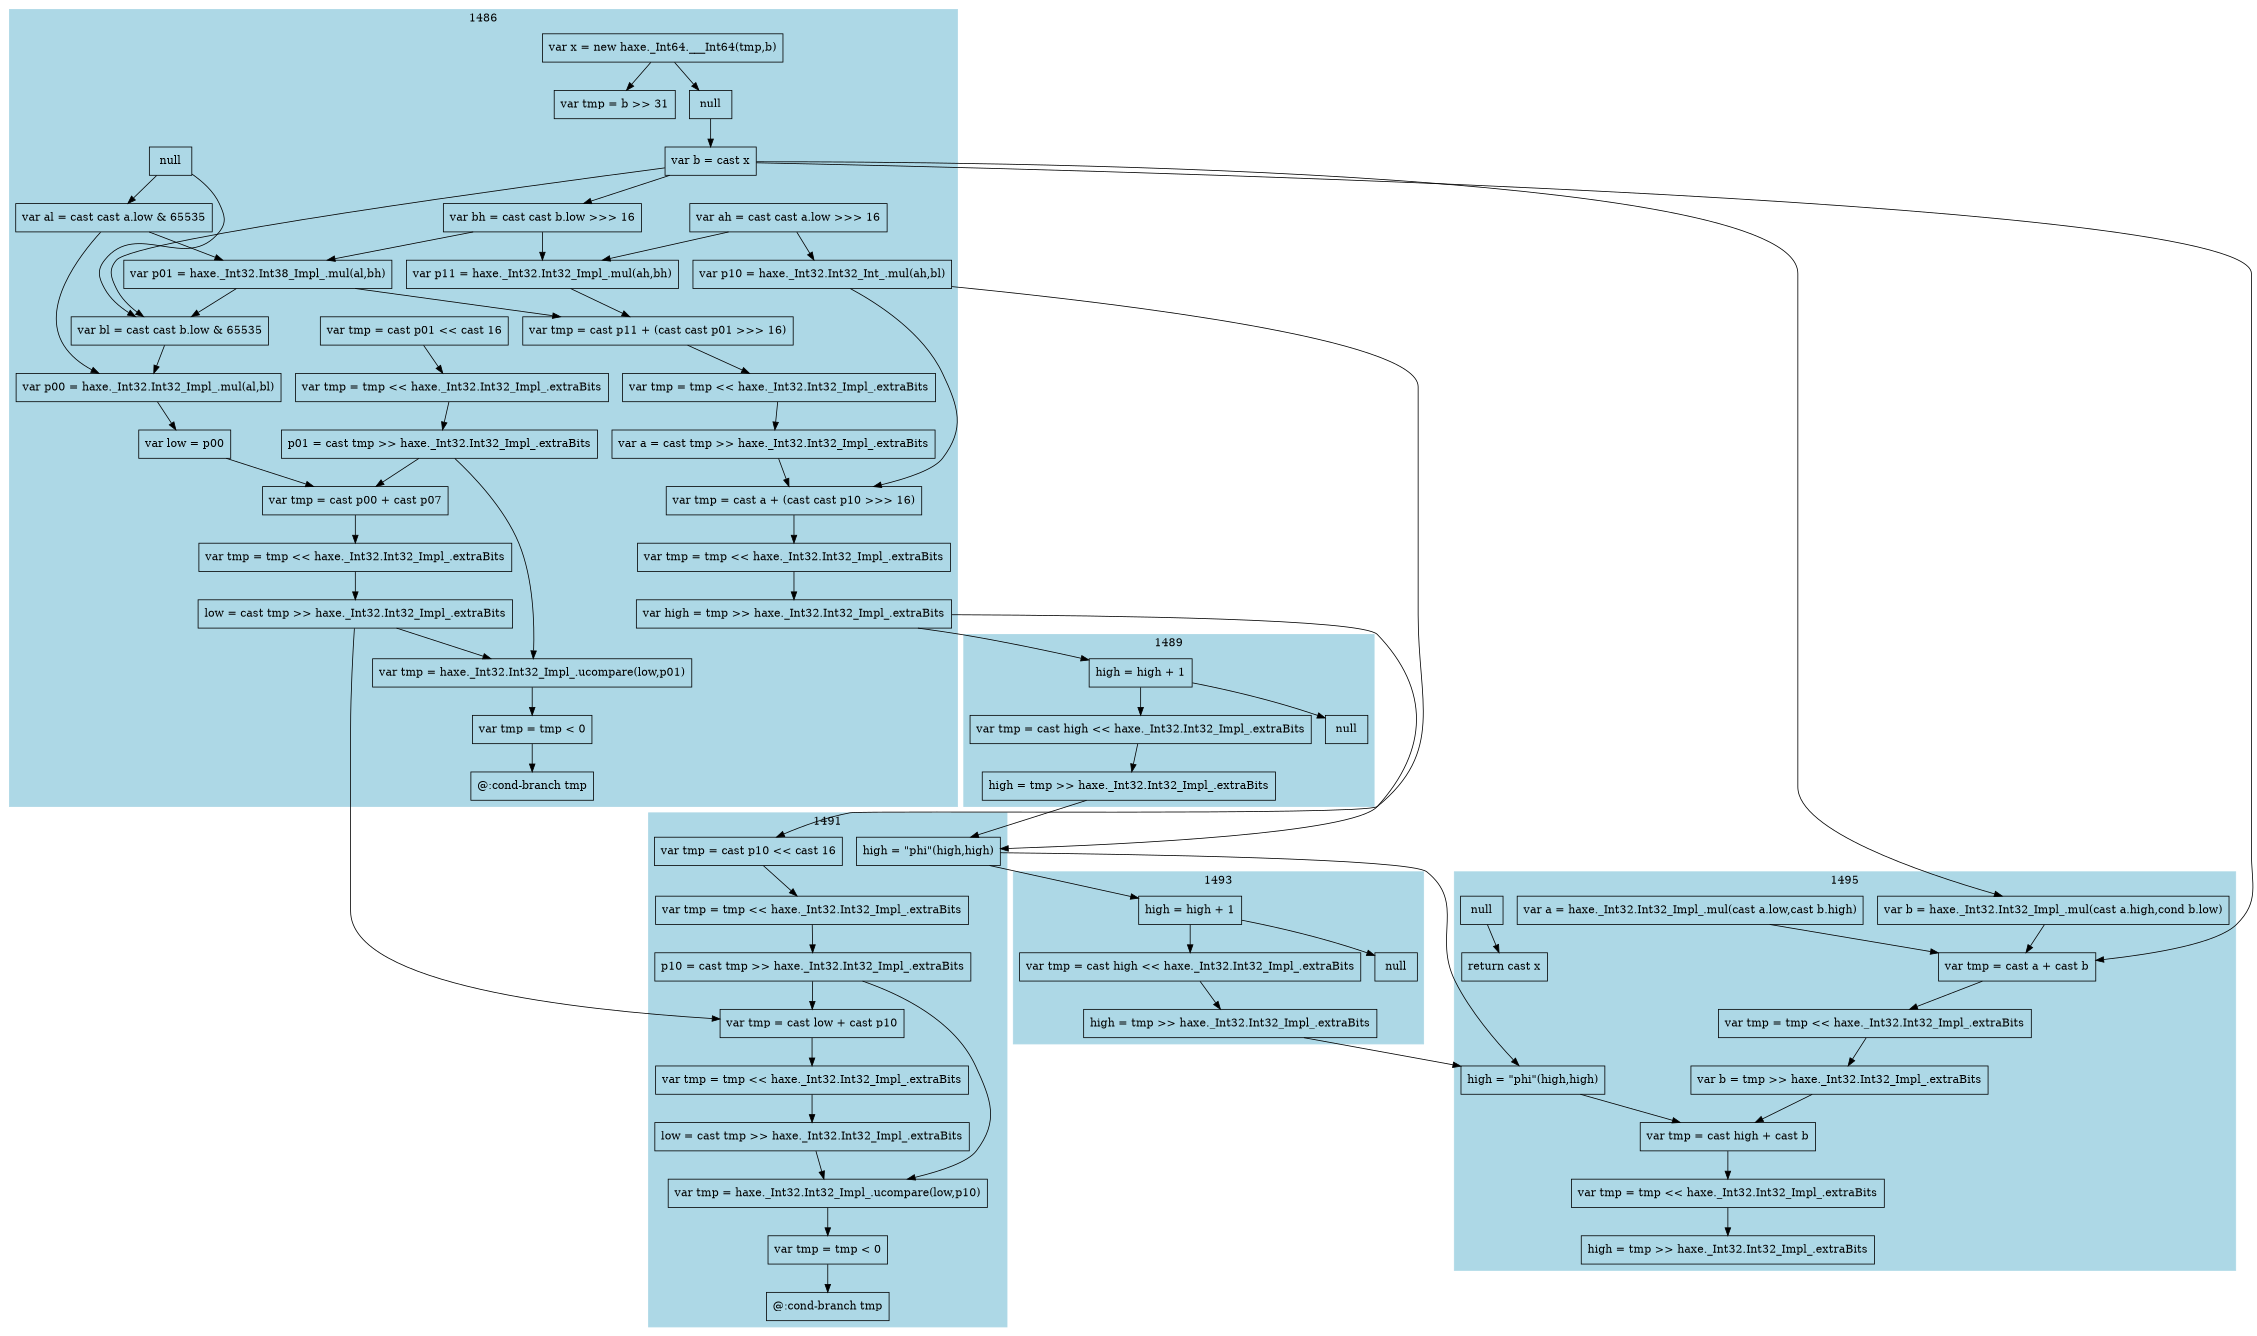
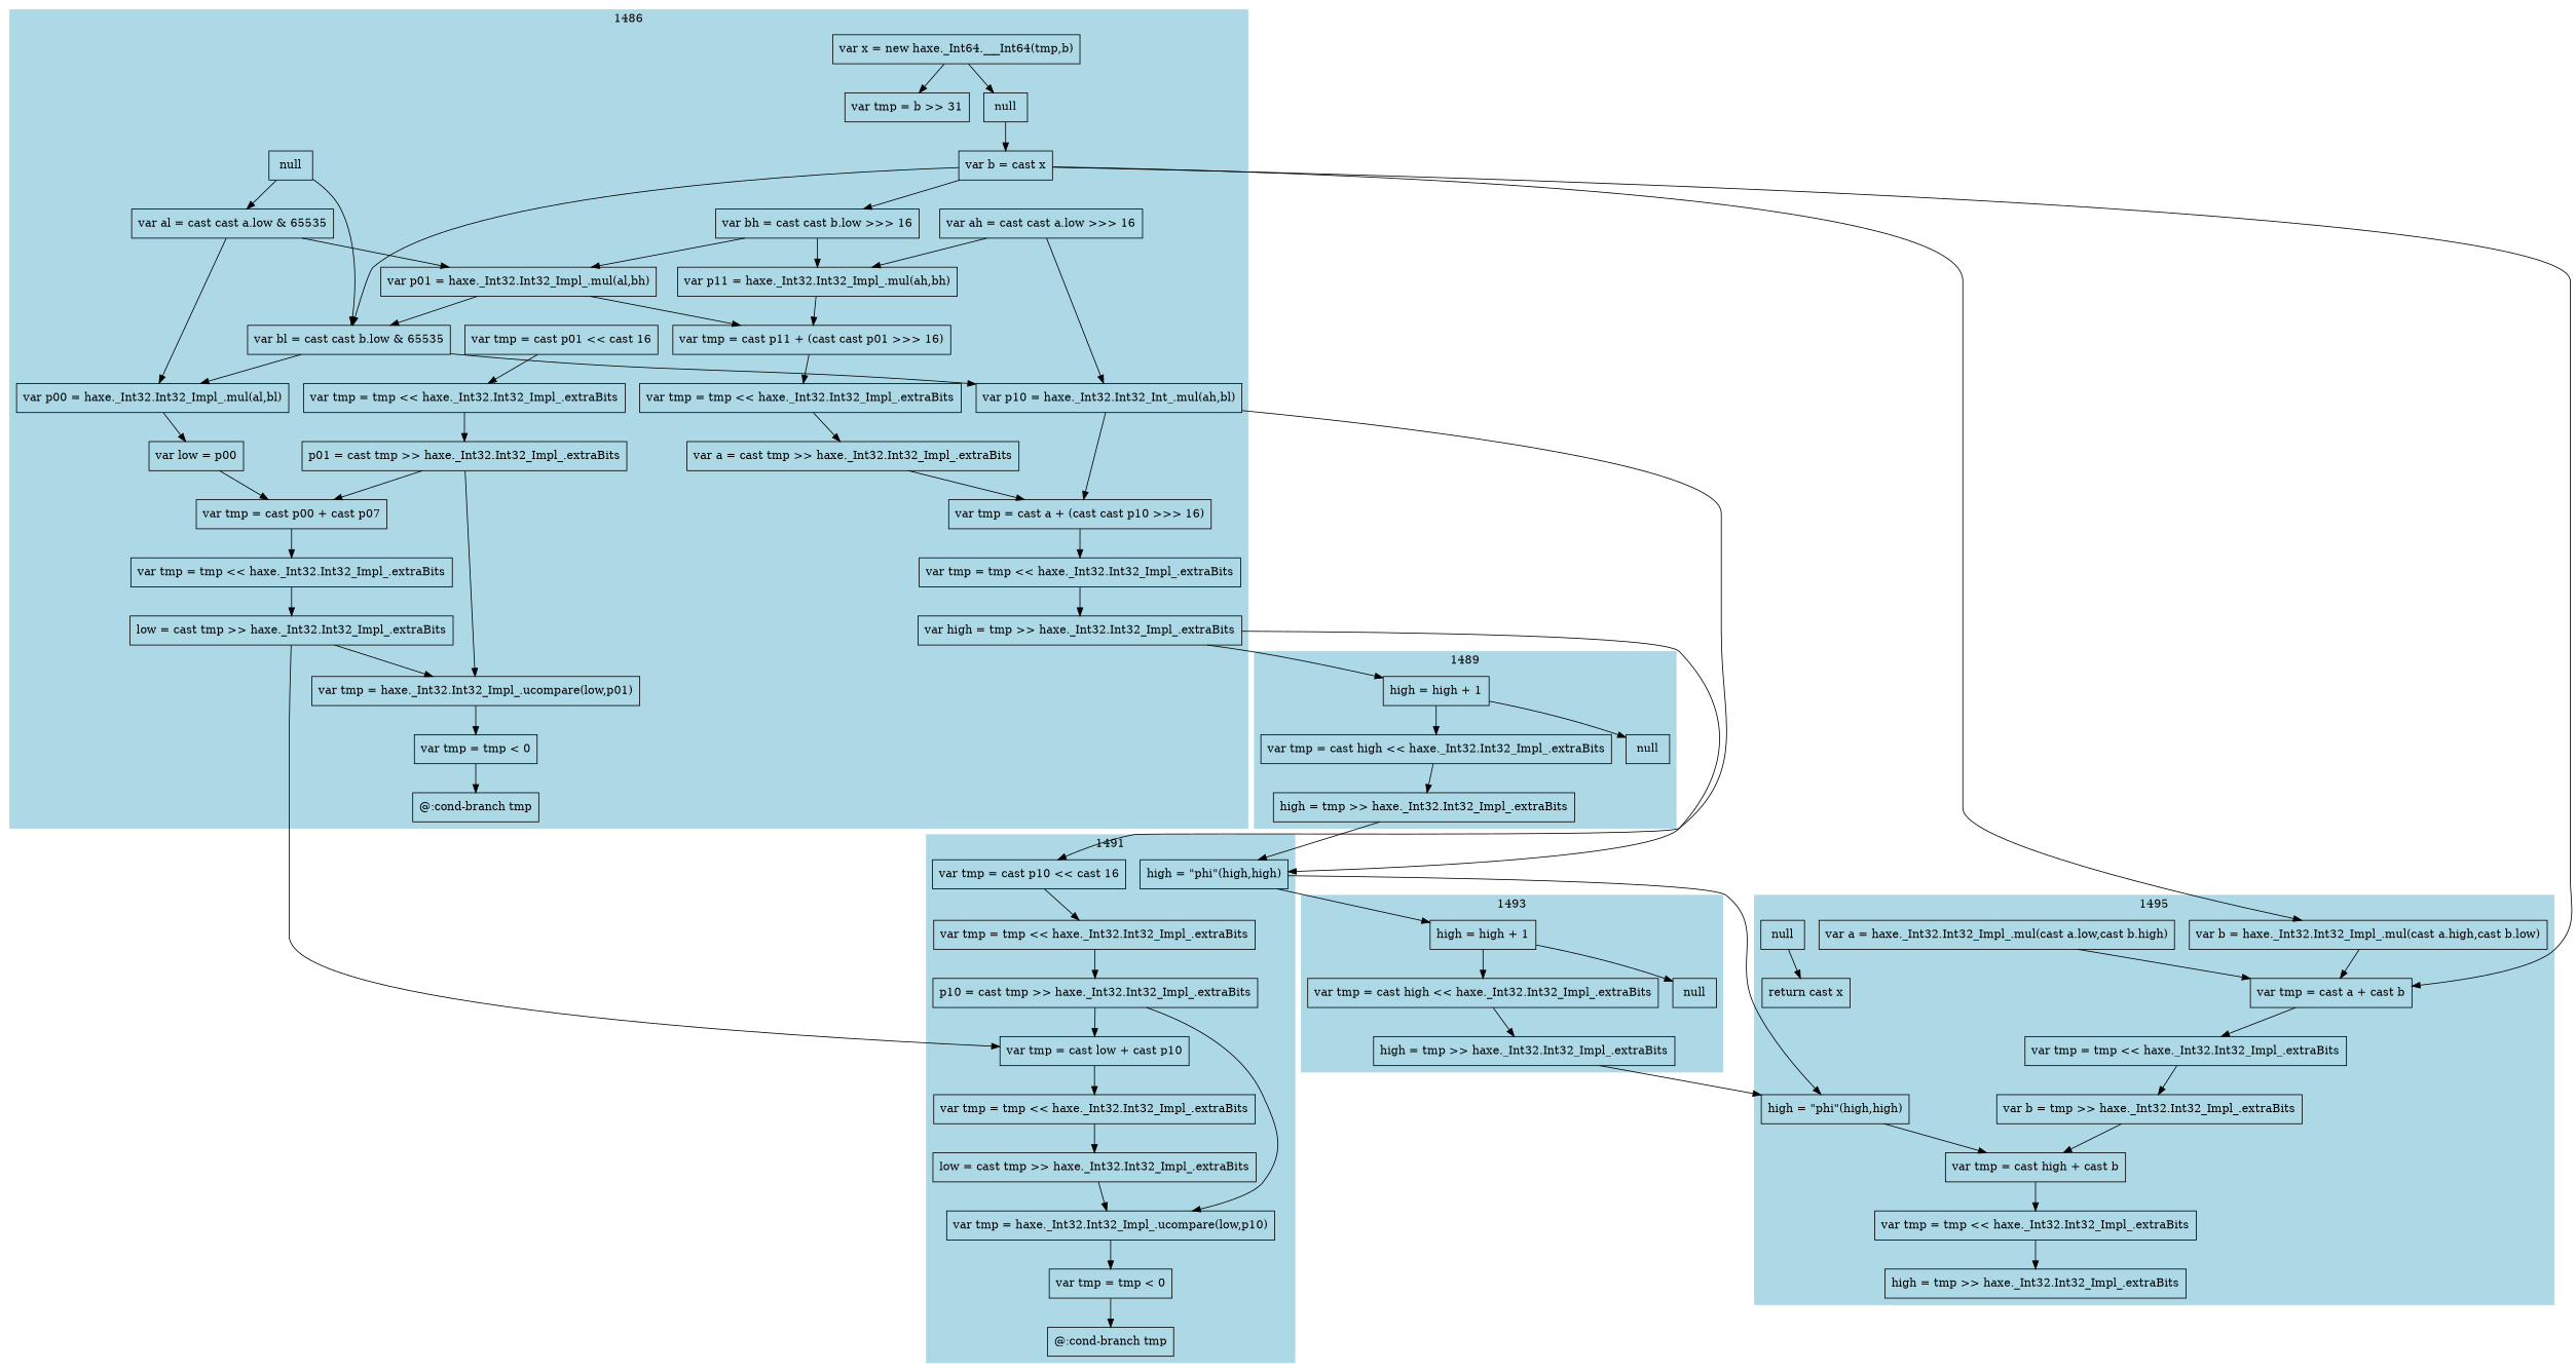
  digraph {
    node [shape=box]
-   n1 [label="var b = haxe._Int32.Int32_Impl_.mul(cast a.high,cond b.low)"]
+   n1 [label="var b = haxe._Int32.Int32_Impl_.mul(cast a.high,cast b.low)"]
    n2 [label="var a = haxe._Int32.Int32_Impl_.mul(cast a.low,cast b.high)"]
    n3 [label="high = \"phi\"(high,high)"]
    n4 [label="var tmp = cast high + cast b"]
    n5 [label="var tmp = cast a + cast b"]
    n6 [label="var tmp = tmp << haxe._Int32.Int32_Impl_.extraBits"]
    n7 [label="var b = tmp >> haxe._Int32.Int32_Impl_.extraBits"]
    n8 [label="var tmp = tmp << haxe._Int32.Int32_Impl_.extraBits"]
    n9 [label="high = tmp >> haxe._Int32.Int32_Impl_.extraBits"]
    n10 [label=null]
    n11 [label="return cast x"]
    n12 [label="high = high + 1"]
    n13 [label="var tmp = cast high << haxe._Int32.Int32_Impl_.extraBits"]
    n14 [label=null]
    n15 [label="high = tmp >> haxe._Int32.Int32_Impl_.extraBits"]
    n16 [label="var tmp = cast p10 << cast 16"]
    n17 [label="high = \"phi\"(high,high)"]
    n18 [label="var tmp = cast low + cast p10"]
    n19 [label="var tmp = tmp << haxe._Int32.Int32_Impl_.extraBits"]
    n20 [label="p10 = cast tmp >> haxe._Int32.Int32_Impl_.extraBits"]
    n21 [label="var tmp = haxe._Int32.Int32_Impl_.ucompare(low,p10)"]
    n22 [label="var tmp = tmp << haxe._Int32.Int32_Impl_.extraBits"]
    n23 [label="low = cast tmp >> haxe._Int32.Int32_Impl_.extraBits"]
    n24 [label="var tmp = tmp < 0"]
    n25 [label="@:cond-branch tmp"]
    n26 [label="high = high + 1"]
    n27 [label="var tmp = cast high << haxe._Int32.Int32_Impl_.extraBits"]
    n28 [label=null]
    n29 [label="high = tmp >> haxe._Int32.Int32_Impl_.extraBits"]
    n30 [label="var tmp = b >> 31"]
    n31 [label="var x = new haxe._Int64.___Int64(tmp,b)"]
    n32 [label=null]
    n33 [label="var b = cast x"]
    n34 [label="var bh = cast cast b.low >>> 16"]
    n35 [label="var bl = cast cast b.low & 65535"]
    n36 [label=null]
    n37 [label="var al = cast cast a.low & 65535"]
-   n38 [label="var p01 = haxe._Int32.Int38_Impl_.mul(al,bh)"]
+   n38 [label="var p01 = haxe._Int32.Int32_Impl_.mul(al,bh)"]
    n39 [label="var p00 = haxe._Int32.Int32_Impl_.mul(al,bl)"]
    n40 [label="var ah = cast cast a.low >>> 16"]
    n41 [label="var p11 = haxe._Int32.Int32_Impl_.mul(ah,bh)"]
    n42 [label="var p10 = haxe._Int32.Int32_Int_.mul(ah,bl)"]
    n43 [label="var low = p00"]
    n44 [label="var tmp = cast a + (cast cast p10 >>> 16)"]
    n45 [label="var tmp = cast p01 << cast 16"]
    n46 [label="var tmp = cast p11 + (cast cast p01 >>> 16)"]
    n47 [label="var tmp = cast p00 + cast p07"]
    n48 [label="var tmp = tmp << haxe._Int32.Int32_Impl_.extraBits"]
    n49 [label="var a = cast tmp >> haxe._Int32.Int32_Impl_.extraBits"]
    n50 [label="var tmp = tmp << haxe._Int32.Int32_Impl_.extraBits"]
    n51 [label="var high = tmp >> haxe._Int32.Int32_Impl_.extraBits"]
    n52 [label="var tmp = tmp << haxe._Int32.Int32_Impl_.extraBits"]
    n53 [label="p01 = cast tmp >> haxe._Int32.Int32_Impl_.extraBits"]
    n54 [label="var tmp = haxe._Int32.Int32_Impl_.ucompare(low,p01)"]
    n55 [label="var tmp = tmp << haxe._Int32.Int32_Impl_.extraBits"]
    n56 [label="low = cast tmp >> haxe._Int32.Int32_Impl_.extraBits"]
    n57 [label="var tmp = tmp < 0"]
    n58 [label="@:cond-branch tmp"]
    subgraph cluster_1 {
      color=lightblue
      label=1495
      style=filled
      n1
      n2
      n3
      n4
      n5
      n6
      n7
      n8
      n9
      n10
      n11
    }
    subgraph cluster_2 {
      color=lightblue
      label=1493
      style=filled
      n12
      n13
      n14
      n15
    }
    subgraph cluster_3 {
      color=lightblue
      label=1491
      style=filled
      n16
      n17
      n18
      n19
      n20
      n21
      n22
      n23
      n24
      n25
    }
    subgraph cluster_4 {
      color=lightblue
      label=1489
      style=filled
      n26
      n27
      n28
      n29
    }
    subgraph cluster_5 {
      color=lightblue
      label=1486
      style=filled
      n30
      n31
      n32
      n33
      n34
      n35
      n36
      n37
      n38
      n39
      n40
      n41
      n42
      n43
      n44
      n45
      n46
      n47
      n48
      n49
      n50
      n51
      n52
      n53
      n54
      n55
      n56
      n57
      n58
    }
    n1 -> n5
    n2 -> n5
    n3 -> n4
    n4 -> n8
    n5 -> n6
    n6 -> n7
    n7 -> n4
    n8 -> n9
    n10 -> n11
    n12 -> n13
    n12 -> n14
    n13 -> n15
    n15 -> n3
    n16 -> n19
    n17 -> n3
    n17 -> n12
    n18 -> n22
    n19 -> n20
    n20 -> n18
    n20 -> n21
    n21 -> n24
    n22 -> n23
    n23 -> n21
    n24 -> n25
    n26 -> n27
    n26 -> n28
    n27 -> n29
    n29 -> n17
    n31 -> n30
    n31 -> n32
    n32 -> n33
    n33 -> n1
    n33 -> n5
    n33 -> n34
    n33 -> n35
    n34 -> n38
    n34 -> n41
    n35 -> n39
+   n35 -> n42
    n36 -> n35
    n36 -> n37
    n37 -> n38
    n37 -> n39
    n38 -> n35
    n38 -> n46
    n39 -> n43
    n40 -> n41
    n40 -> n42
    n41 -> n46
    n42 -> n16
    n42 -> n44
    n43 -> n47
    n44 -> n50
    n45 -> n52
    n46 -> n48
    n47 -> n55
    n48 -> n49
    n49 -> n44
    n50 -> n51
    n51 -> n17
    n51 -> n26
    n52 -> n53
    n53 -> n47
    n53 -> n54
    n54 -> n57
    n55 -> n56
    n56 -> n18
    n56 -> n54
    n57 -> n58
  }
